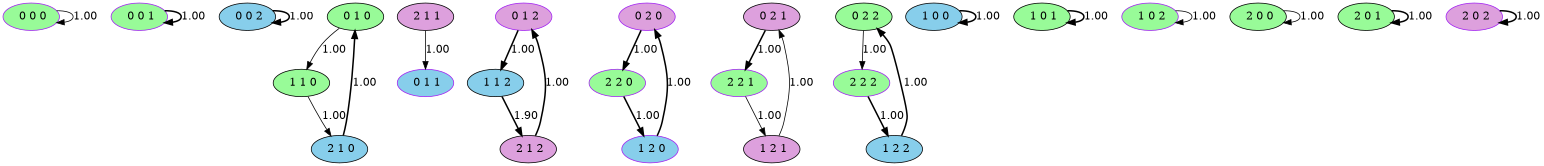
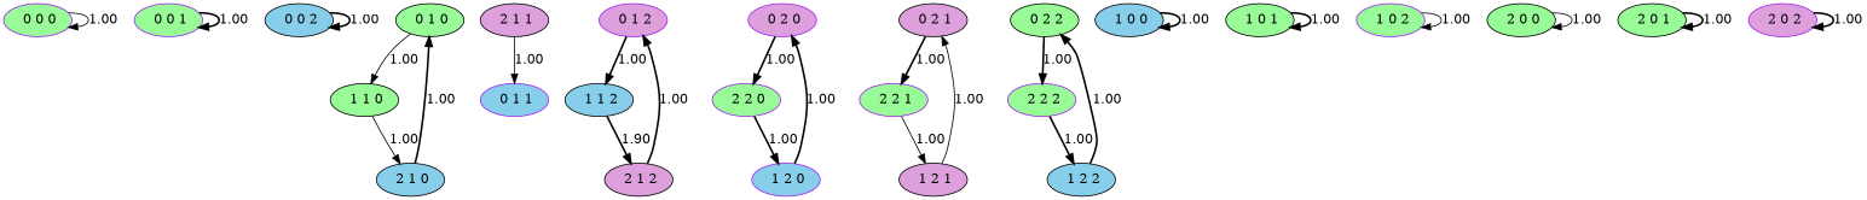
  digraph {
    node [color=black fillcolor=palegreen style=filled]
    edge [style=bold]
    n1 [color=purple label=" 0 0 0"]
    n2 [color=purple label=" 0 0 1"]
    n3 [fillcolor=skyblue label=" 0 0 2"]
    n4 [label=" 0 1 0"]
    n5 [label=" 1 1 0"]
    n6 [fillcolor=skyblue label=" 2 1 0"]
    n7 [color=purple fillcolor=skyblue label=" 0 1 1"]
    n8 [color=purple fillcolor=plum label=" 0 1 2"]
    n9 [fillcolor=skyblue label=" 1 1 2"]
    n10 [fillcolor=plum label=" 2 1 2"]
    n11 [color=purple fillcolor=plum label=" 0 2 0"]
    n12 [color=purple label=" 2 2 0"]
    n13 [color=purple fillcolor=skyblue label=" 1 2 0"]
    n14 [fillcolor=plum label=" 0 2 1"]
    n15 [color=purple label=" 2 2 1"]
    n16 [fillcolor=plum label=" 1 2 1"]
    n17 [label=" 0 2 2"]
    n18 [color=purple label=" 2 2 2"]
    n19 [fillcolor=skyblue label=" 1 2 2"]
    n20 [fillcolor=skyblue label=" 1 0 0"]
    n21 [label=" 1 0 1"]
    n22 [color=purple label=" 1 0 2"]
    n23 [fillcolor=plum label=" 2 1 1"]
    n24 [label=" 2 0 0"]
    n25 [label=" 2 0 1"]
    n26 [color=purple fillcolor=plum label=" 2 0 2"]
    n1 -> n1 [label=1.00 style=solid]
    n2 -> n2 [label=1.00]
    n3 -> n3 [label=1.00]
    n4 -> n5 [label=1.00 style=solid]
    n5 -> n6 [label=1.00 style=solid]
    n6 -> n4 [label=1.00]
    n8 -> n9 [label=1.00]
    n9 -> n10 [label=1.90]
    n10 -> n8 [label=1.00]
    n11 -> n12 [label=1.00]
    n12 -> n13 [label=1.00]
    n13 -> n11 [label=1.00]
    n14 -> n15 [label=1.00]
    n15 -> n16 [label=1.00 style=solid]
    n16 -> n14 [label=1.00 style=solid]
-   n17 -> n18 [label=1.00 style=solid]
+   n17 -> n18 [label=1.00]
    n18 -> n19 [label=1.00]
    n19 -> n17 [label=1.00]
    n20 -> n20 [label=1.00]
    n21 -> n21 [label=1.00]
    n22 -> n22 [label=1.00 style=solid]
    n23 -> n7 [label=1.00 style=solid]
    n24 -> n24 [label=1.00 style=solid]
    n25 -> n25 [label=1.00]
    n26 -> n26 [label=1.00]
  }
